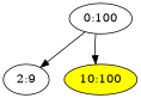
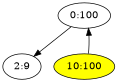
  digraph {
    n1 [label="0:100"]
    n2 [label="2:9"]
    n3 [fillcolor=yellow label="10:100" style=filled]
    n1 -> n2
-   n1 -> n3
+   n3 -> n1
  }
